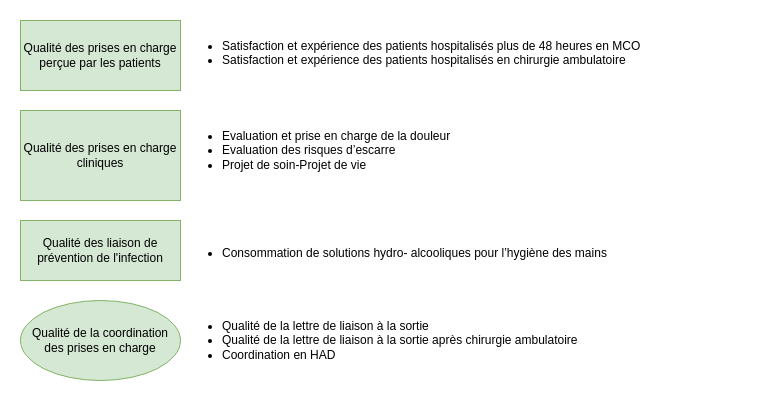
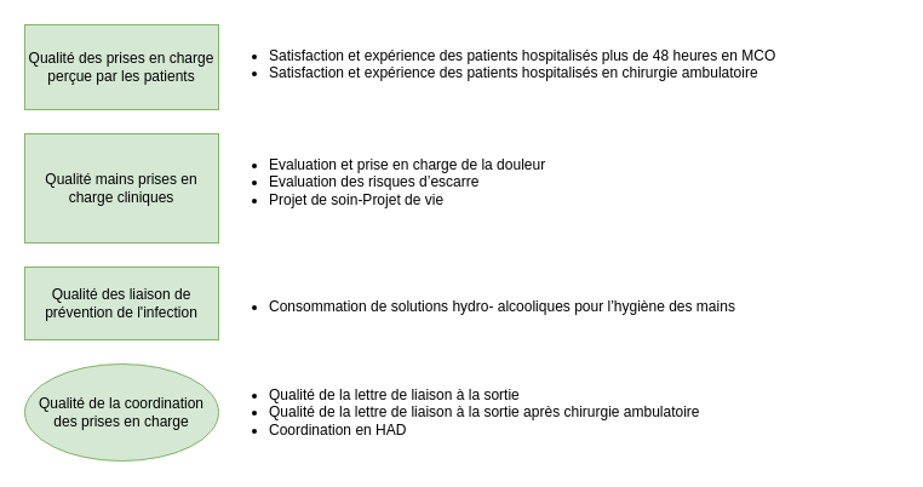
  <mxCell id="0" />
  <mxCell id="1" parent="0" />
  <mxCell id="2" value="Qualité des prises en charge perçue par les patients" style="rounded=0;whiteSpace=wrap;html=1;fillColor=#d5e8d4;strokeColor=#82b366;" parent="1" vertex="1"><mxGeometry x="20" y="20" width="160" height="70" as="geometry" /></mxCell>
- <mxCell id="3" value="Qualité des prises en charge cliniques" style="rounded=0;whiteSpace=wrap;html=1;fillColor=#d5e8d4;strokeColor=#82b366;" parent="1" vertex="1"><mxGeometry x="20" y="110" width="160" height="90" as="geometry" /></mxCell>
+ <mxCell id="3" value="Qualité mains prises en charge cliniques" style="rounded=0;whiteSpace=wrap;html=1;fillColor=#d5e8d4;strokeColor=#82b366;" parent="1" vertex="1"><mxGeometry x="20" y="110" width="160" height="90" as="geometry" /></mxCell>
  <mxCell id="4" value="Qualité des liaison de prévention de l'infection" style="rounded=0;whiteSpace=wrap;html=1;fillColor=#d5e8d4;strokeColor=#82b366;" parent="1" vertex="1"><mxGeometry x="20" y="220" width="160" height="60" as="geometry" /></mxCell>
  <mxCell id="5" value="Qualité de la coordination des prises en charge" style="ellipse;whiteSpace=wrap;html=1;fillColor=#d5e8d4;strokeColor=#82b366;" parent="1" vertex="1"><mxGeometry x="20" y="300" width="160" height="80" as="geometry" /></mxCell>
  <mxCell id="6" value="&lt;ul&gt;&lt;li&gt;Evaluation et prise en charge de la douleur&lt;/li&gt;&lt;li&gt;Evaluation des risques d’escarre&lt;/li&gt;&lt;li&gt;Projet de soin-Projet de vie&lt;/li&gt;&lt;/ul&gt;" style="text;whiteSpace=wrap;html=1;" vertex="1" parent="1"><mxGeometry x="180" y="110" width="370" height="90" as="geometry" /></mxCell>
  <mxCell id="7" value="&lt;ul&gt;&lt;li&gt;Satisfaction et expérience des patients hospitalisés plus de 48 heures en MCO&lt;/li&gt;&lt;li&gt;Satisfaction et expérience des patients hospitalisés en chirurgie ambulatoire&lt;/li&gt;&lt;/ul&gt;" style="text;whiteSpace=wrap;html=1;" vertex="1" parent="1"><mxGeometry x="180" y="20" width="560" height="60" as="geometry" /></mxCell>
  <mxCell id="8" value="&lt;ul&gt;&lt;li&gt;Consommation de solutions hydro- alcooliques pour l’hygiène des mains&lt;/li&gt;&lt;/ul&gt;" style="text;whiteSpace=wrap;html=1;" vertex="1" parent="1"><mxGeometry x="180" y="227" width="490" height="40" as="geometry" /></mxCell>
  <mxCell id="9" value="&lt;ul&gt;&lt;li&gt;Qualité de la lettre de liaison à la sortie&lt;/li&gt;&lt;li&gt;Qualité de la lettre de liaison à la sortie après chirurgie ambulatoire&lt;/li&gt;&lt;li&gt;Coordination en HAD&lt;/li&gt;&lt;/ul&gt;" style="text;whiteSpace=wrap;html=1;" vertex="1" parent="1"><mxGeometry x="180" y="300" width="460" height="80" as="geometry" /></mxCell>
